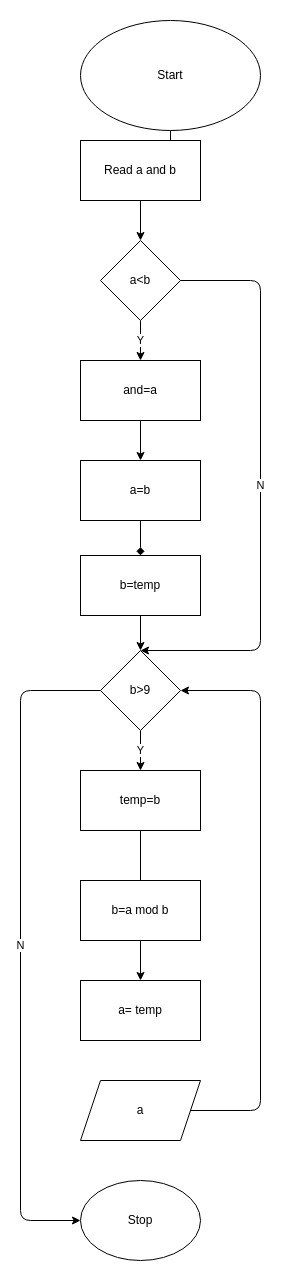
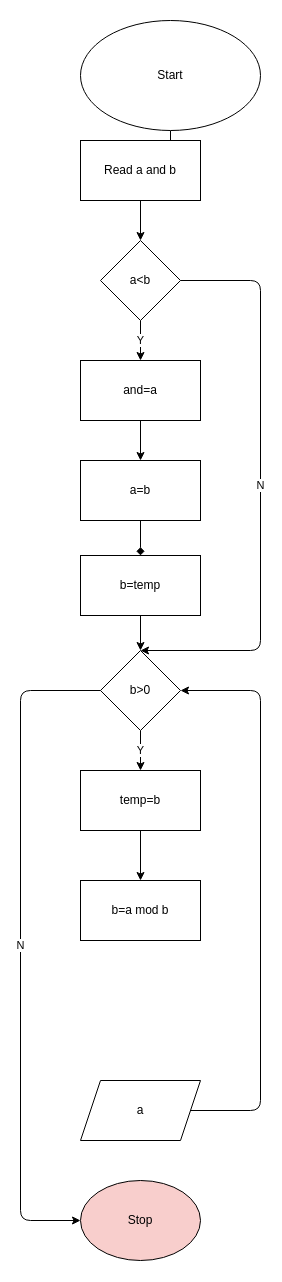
  <mxCell id="0" />
  <mxCell id="1" parent="0" />
  <mxCell id="2" value="" style="edgeStyle=orthogonalEdgeStyle;rounded=0;orthogonalLoop=1;jettySize=auto;html=1;" parent="1" source="3" target="5" edge="1"><mxGeometry relative="1" as="geometry" /></mxCell>
  <mxCell id="3" value="Start" style="ellipse;whiteSpace=wrap;html=1;" parent="1" vertex="1"><mxGeometry x="80" y="20" width="180" height="110" as="geometry" /></mxCell>
  <mxCell id="4" value="" style="edgeStyle=orthogonalEdgeStyle;rounded=0;orthogonalLoop=1;jettySize=auto;html=1;entryX=0.5;entryY=0;entryDx=0;entryDy=0;" parent="1" source="5" target="7" edge="1"><mxGeometry relative="1" as="geometry"><mxPoint x="140" y="240" as="targetPoint" /></mxGeometry></mxCell>
  <mxCell id="5" value="Read a and b" style="rounded=0;whiteSpace=wrap;html=1;" parent="1" vertex="1"><mxGeometry x="80" y="140" width="120" height="60" as="geometry" /></mxCell>
  <mxCell id="6" value="Y" style="edgeStyle=orthogonalEdgeStyle;rounded=0;orthogonalLoop=1;jettySize=auto;html=1;" edge="1" parent="1" source="7" target="11"><mxGeometry relative="1" as="geometry" /></mxCell>
  <mxCell id="7" value="a&amp;lt;b" style="rhombus;whiteSpace=wrap;html=1;" parent="1" vertex="1"><mxGeometry x="100" y="240" width="80" height="80" as="geometry" /></mxCell>
  <mxCell id="8" value="" style="edgeStyle=orthogonalEdgeStyle;rounded=0;orthogonalLoop=1;jettySize=auto;html=1;endArrow=diamond;" edge="1" parent="1" source="9" target="13"><mxGeometry relative="1" as="geometry" /></mxCell>
  <mxCell id="9" value="a=b" style="rounded=0;whiteSpace=wrap;html=1;" parent="1" vertex="1"><mxGeometry x="80" y="460" width="120" height="60" as="geometry" /></mxCell>
  <mxCell id="10" value="" style="edgeStyle=orthogonalEdgeStyle;rounded=0;orthogonalLoop=1;jettySize=auto;html=1;" edge="1" parent="1" source="11" target="9"><mxGeometry relative="1" as="geometry" /></mxCell>
  <mxCell id="11" value="and=a" style="rounded=0;whiteSpace=wrap;html=1;" vertex="1" parent="1"><mxGeometry x="80" y="360" width="120" height="60" as="geometry" /></mxCell>
  <mxCell id="12" value="" style="edgeStyle=orthogonalEdgeStyle;rounded=0;orthogonalLoop=1;jettySize=auto;html=1;" edge="1" parent="1" source="13" target="15"><mxGeometry relative="1" as="geometry" /></mxCell>
  <mxCell id="13" value="b=temp" style="rounded=0;whiteSpace=wrap;html=1;" vertex="1" parent="1"><mxGeometry x="80" y="555" width="120" height="60" as="geometry" /></mxCell>
  <mxCell id="14" value="Y" style="edgeStyle=orthogonalEdgeStyle;rounded=0;orthogonalLoop=1;jettySize=auto;html=1;" edge="1" parent="1" source="15" target="17"><mxGeometry relative="1" as="geometry" /></mxCell>
- <mxCell id="15" value="b&amp;gt;9" style="rhombus;whiteSpace=wrap;html=1;" vertex="1" parent="1"><mxGeometry x="100" y="650" width="80" height="80" as="geometry" /></mxCell>
- <mxCell id="16" value="" style="edgeStyle=orthogonalEdgeStyle;rounded=0;orthogonalLoop=1;jettySize=auto;html=1;endArrow=none;" edge="1" parent="1" source="17" target="19"><mxGeometry relative="1" as="geometry" /></mxCell>
+ <mxCell id="15" value="b&amp;gt;0" style="rhombus;whiteSpace=wrap;html=1;" vertex="1" parent="1"><mxGeometry x="100" y="650" width="80" height="80" as="geometry" /></mxCell>
+ <mxCell id="16" value="" style="edgeStyle=orthogonalEdgeStyle;rounded=0;orthogonalLoop=1;jettySize=auto;html=1;" edge="1" parent="1" source="17" target="19"><mxGeometry relative="1" as="geometry" /></mxCell>
  <mxCell id="17" value="temp=b" style="rounded=0;whiteSpace=wrap;html=1;" vertex="1" parent="1"><mxGeometry x="80" y="770" width="120" height="60" as="geometry" /></mxCell>
- <mxCell id="18" value="" style="edgeStyle=orthogonalEdgeStyle;rounded=0;orthogonalLoop=1;jettySize=auto;html=1;" edge="1" parent="1" source="19" target="20"><mxGeometry relative="1" as="geometry" /></mxCell>
  <mxCell id="19" value="b=a mod b" style="rounded=0;whiteSpace=wrap;html=1;" vertex="1" parent="1"><mxGeometry x="80" y="880" width="120" height="60" as="geometry" /></mxCell>
- <mxCell id="20" value="a= temp" style="rounded=0;whiteSpace=wrap;html=1;" vertex="1" parent="1"><mxGeometry x="80" y="980" width="120" height="60" as="geometry" /></mxCell>
  <mxCell id="21" value="a" style="shape=parallelogram;perimeter=parallelogramPerimeter;whiteSpace=wrap;html=1;fixedSize=1;" vertex="1" parent="1"><mxGeometry x="80" y="1080" width="120" height="60" as="geometry" /></mxCell>
- <mxCell id="22" value="Stop" style="ellipse;whiteSpace=wrap;html=1;" vertex="1" parent="1"><mxGeometry x="80" y="1180" width="120" height="80" as="geometry" /></mxCell>
+ <mxCell id="22" value="Stop" style="ellipse;whiteSpace=wrap;html=1;fillColor=#f8cecc;" vertex="1" parent="1"><mxGeometry x="80" y="1180" width="120" height="80" as="geometry" /></mxCell>
  <mxCell id="23" value="N" style="endArrow=classic;html=1;exitX=1;exitY=0.5;exitDx=0;exitDy=0;entryX=0.5;entryY=0;entryDx=0;entryDy=0;" edge="1" parent="1" source="7" target="15"><mxGeometry width="50" height="50" relative="1" as="geometry"><mxPoint x="160" y="330" as="sourcePoint" /><mxPoint x="260" y="660" as="targetPoint" /><Array as="points"><mxPoint x="260" y="280" /><mxPoint x="260" y="650" /></Array></mxGeometry></mxCell>
  <mxCell id="24" value="N" style="endArrow=classic;html=1;exitX=0;exitY=0.5;exitDx=0;exitDy=0;entryX=0;entryY=0.5;entryDx=0;entryDy=0;" edge="1" parent="1" source="15" target="22"><mxGeometry width="50" height="50" relative="1" as="geometry"><mxPoint x="70" y="720" as="sourcePoint" /><mxPoint x="30" y="990" as="targetPoint" /><Array as="points"><mxPoint x="20" y="690" /><mxPoint x="20" y="1220" /></Array></mxGeometry></mxCell>
  <mxCell id="25" value="" style="endArrow=classic;html=1;exitX=1;exitY=0.5;exitDx=0;exitDy=0;entryX=1;entryY=0.5;entryDx=0;entryDy=0;" edge="1" parent="1" source="21" target="15"><mxGeometry width="50" height="50" relative="1" as="geometry"><mxPoint x="220" y="1130" as="sourcePoint" /><mxPoint x="260" y="690" as="targetPoint" /><Array as="points"><mxPoint x="260" y="1110" /><mxPoint x="260" y="690" /></Array></mxGeometry></mxCell>
